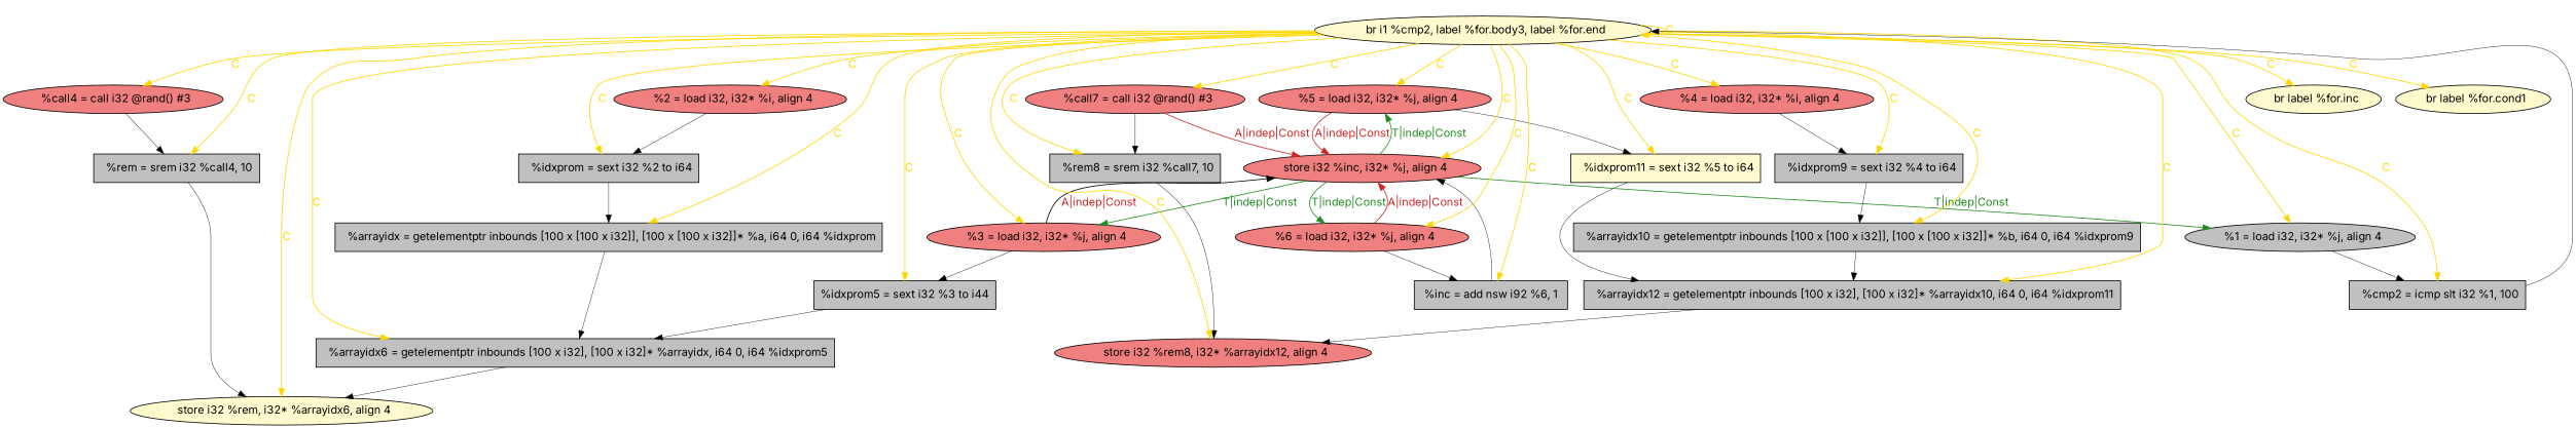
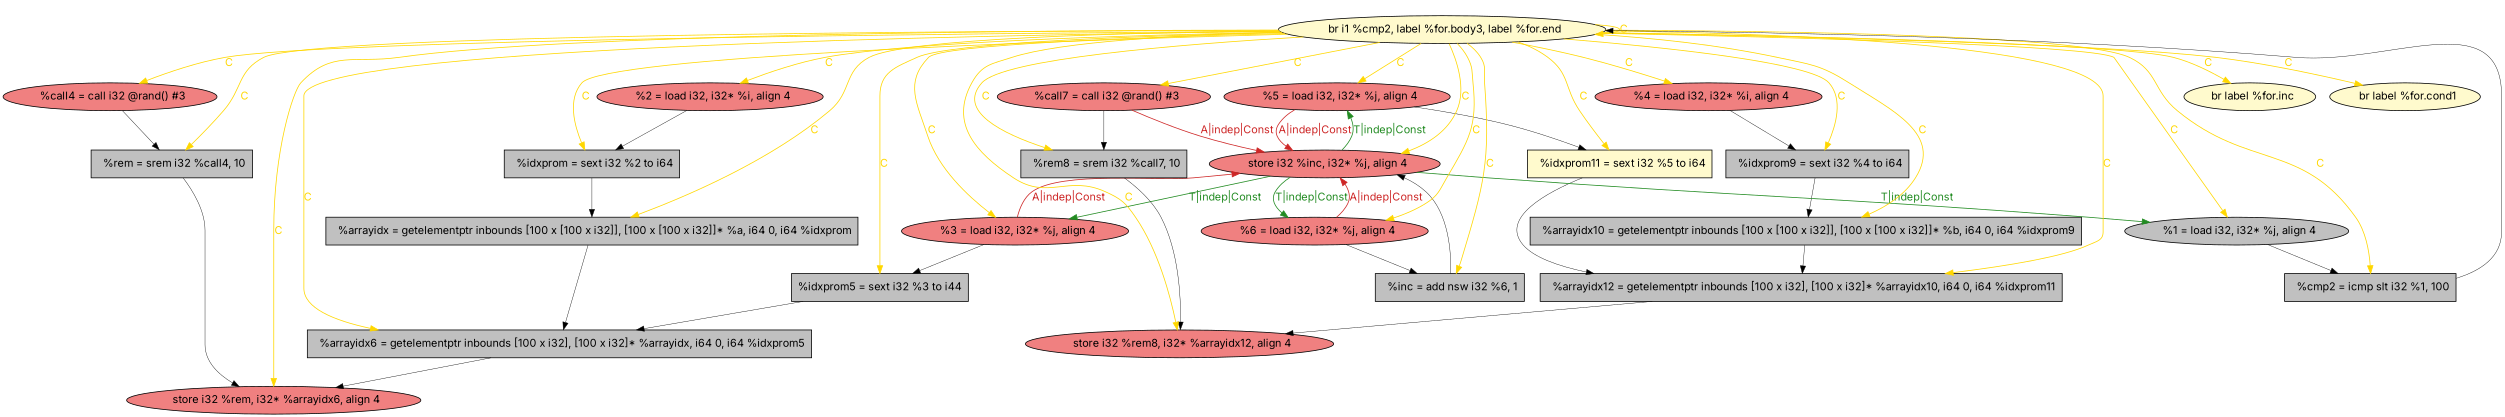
  digraph {
    fontname=Inter
    node [fillcolor=grey fontname=Inter shape=ellipse style=filled]
    edge [color=gold fontcolor=gold fontname=Inter penwidth=1.0 style=solid]
    n1 [fillcolor=lightcoral label="  %call4 = call i32 @rand() #3"]
    n2 [label="  %rem = srem i32 %call4, 10" shape=rectangle]
-   n3 [fillcolor=lemonchiffon label="  store i32 %rem, i32* %arrayidx6, align 4"]
+   n3 [fillcolor=lightcoral label="  store i32 %rem, i32* %arrayidx6, align 4"]
    n4 [label="  %arrayidx = getelementptr inbounds [100 x [100 x i32]], [100 x [100 x i32]]* %a, i64 0, i64 %idxprom" shape=rectangle]
    n5 [label="  %arrayidx6 = getelementptr inbounds [100 x i32], [100 x i32]* %arrayidx, i64 0, i64 %idxprom5" shape=rectangle]
    n6 [fillcolor=lightcoral label="  %4 = load i32, i32* %i, align 4"]
    n7 [label="  %idxprom9 = sext i32 %4 to i64" shape=rectangle]
    n8 [label="  %arrayidx10 = getelementptr inbounds [100 x [100 x i32]], [100 x [100 x i32]]* %b, i64 0, i64 %idxprom9" shape=rectangle]
    n9 [label="%idxprom5 = sext i32 %3 to i44" shape=rectangle]
    n10 [fillcolor=lightcoral label="  %2 = load i32, i32* %i, align 4"]
    n11 [label="  %idxprom = sext i32 %2 to i64" shape=rectangle]
    n12 [label="  %arrayidx12 = getelementptr inbounds [100 x i32], [100 x i32]* %arrayidx10, i64 0, i64 %idxprom11" shape=rectangle]
    n13 [fillcolor=lightcoral label="  store i32 %rem8, i32* %arrayidx12, align 4"]
    n14 [fillcolor=lightcoral label="  %5 = load i32, i32* %j, align 4"]
    n15 [fillcolor=lemonchiffon label="  %idxprom11 = sext i32 %5 to i64" shape=rectangle]
    n16 [fillcolor=lightcoral label="  store i32 %inc, i32* %j, align 4"]
    n17 [fillcolor=lightcoral label="  %6 = load i32, i32* %j, align 4"]
    n18 [label="  %1 = load i32, i32* %j, align 4"]
    n19 [fillcolor=lightcoral label="  %3 = load i32, i32* %j, align 4"]
-   n20 [label="%inc = add nsw i92 %6, 1" shape=rectangle]
+   n20 [label="  %inc = add nsw i32 %6, 1" shape=rectangle]
    n21 [fillcolor=lightcoral label="  %call7 = call i32 @rand() #3"]
    n22 [label="  %rem8 = srem i32 %call7, 10" shape=rectangle]
    n23 [fillcolor=lemonchiffon label="  br i1 %cmp2, label %for.body3, label %for.end"]
    n24 [label="  %cmp2 = icmp slt i32 %1, 100" shape=rectangle]
    n25 [fillcolor=lemonchiffon label="  br label %for.inc"]
    n26 [fillcolor=lemonchiffon label="  br label %for.cond1"]
    n1 -> n2 [color=black fontcolor=black penwidth=0.5]
    n2 -> n3 [color=black fontcolor=black penwidth=0.5]
    n4 -> n5 [color=black fontcolor=black penwidth=0.5]
    n5 -> n3 [color=black fontcolor=black penwidth=0.5]
    n6 -> n7 [color=black fontcolor=black penwidth=0.5]
    n7 -> n8 [color=black fontcolor=black penwidth=0.5]
    n8 -> n12 [color=black fontcolor=black penwidth=0.5]
    n9 -> n5 [color=black fontcolor=black penwidth=0.5]
    n10 -> n11 [color=black fontcolor=black penwidth=0.5]
    n11 -> n4 [color=black fontcolor=black penwidth=0.5]
    n12 -> n13 [color=black fontcolor=black penwidth=0.5]
    n14 -> n15 [color=black fontcolor=black penwidth=0.5]
    n14 -> n16 [color=firebrick3 fontcolor=firebrick3 label="A|indep|Const"]
    n15 -> n12 [color=black fontcolor=black penwidth=0.5]
    n16 -> n14 [color=forestgreen fontcolor=forestgreen label="T|indep|Const"]
    n16 -> n17 [color=forestgreen fontcolor=forestgreen label="T|indep|Const"]
    n16 -> n18 [color=forestgreen fontcolor=forestgreen label="T|indep|Const"]
    n16 -> n19 [color=forestgreen fontcolor=forestgreen label="T|indep|Const"]
    n17 -> n16 [color=firebrick3 fontcolor=firebrick3 label="A|indep|Const"]
    n17 -> n20 [color=black fontcolor=black penwidth=0.5]
    n18 -> n24 [color=black fontcolor=black penwidth=0.5]
    n19 -> n9 [color=black fontcolor=black penwidth=0.5]
-   n19 -> n16 [color=black fontcolor=firebrick3 label="A|indep|Const"]
+   n19 -> n16 [color=firebrick3 fontcolor=firebrick3 label="A|indep|Const"]
    n20 -> n16 [color=black fontcolor=black penwidth=0.5]
    n21 -> n16 [color=firebrick3 fontcolor=firebrick3 label="A|indep|Const"]
    n21 -> n22 [color=black fontcolor=black penwidth=0.5]
    n22 -> n13 [color=black fontcolor=black penwidth=0.5]
    n23 -> n1 [label=C]
    n23 -> n2 [label=C]
    n23 -> n3 [label=C]
    n23 -> n4 [label=C]
    n23 -> n5 [label=C]
    n23 -> n6 [label=C]
    n23 -> n7 [label=C]
    n23 -> n8 [label=C]
    n23 -> n9 [label=C]
    n23 -> n10 [label=C]
    n23 -> n11 [label=C]
    n23 -> n12 [label=C]
    n23 -> n13 [label=C]
    n23 -> n14 [label=C]
    n23 -> n15 [label=C]
    n23 -> n16 [label=C]
    n23 -> n17 [label=C]
    n23 -> n18 [label=C]
    n23 -> n19 [label=C]
    n23 -> n20 [label=C]
    n23 -> n21 [label=C]
    n23 -> n22 [label=C]
    n23 -> n23 [label=C]
    n23 -> n24 [label=C]
    n23 -> n25 [label=C]
    n23 -> n26 [label=C]
    n24 -> n23 [color=black fontcolor=black penwidth=0.5]
  }
